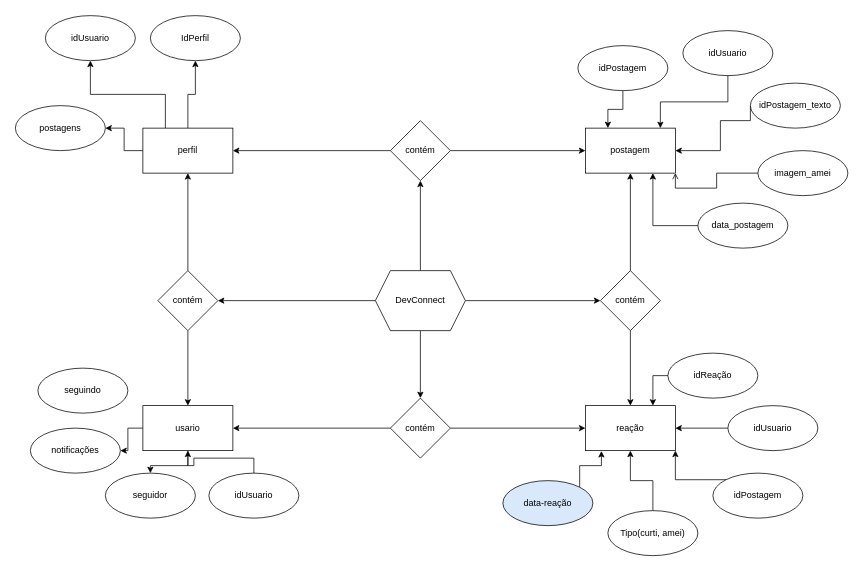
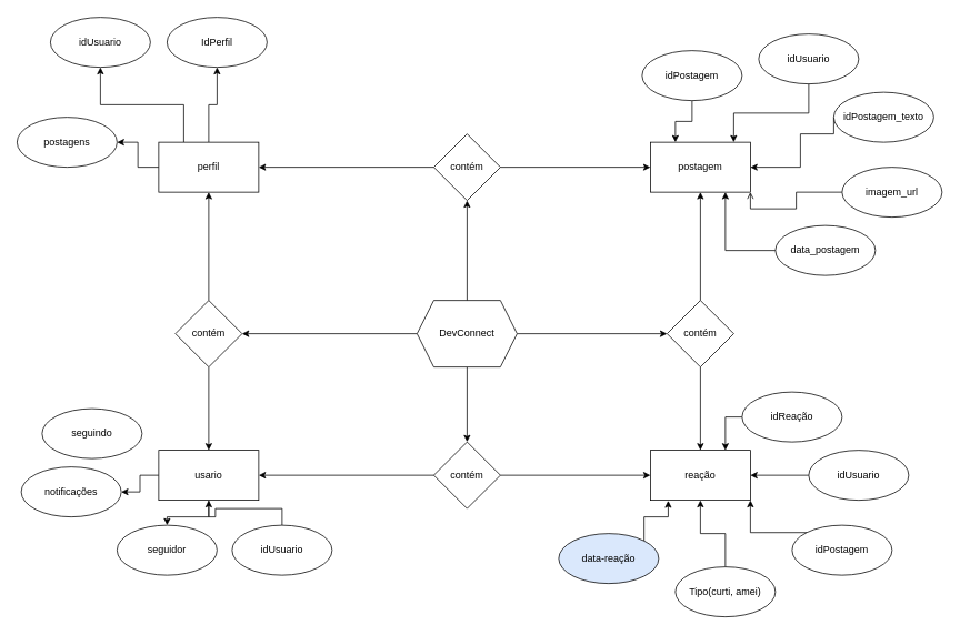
  <mxCell id="0" />
  <mxCell id="1" parent="0" />
  <mxCell id="2" value="" style="edgeStyle=orthogonalEdgeStyle;rounded=0;orthogonalLoop=1;jettySize=auto;html=1;" edge="1" parent="1" source="5" target="6"><mxGeometry relative="1" as="geometry" /></mxCell>
  <mxCell id="3" value="" style="edgeStyle=orthogonalEdgeStyle;rounded=0;orthogonalLoop=1;jettySize=auto;html=1;" edge="1" parent="1" source="5" target="7"><mxGeometry relative="1" as="geometry" /></mxCell>
  <mxCell id="4" style="edgeStyle=orthogonalEdgeStyle;rounded=0;orthogonalLoop=1;jettySize=auto;html=1;exitX=0.25;exitY=0;exitDx=0;exitDy=0;entryX=0.5;entryY=1;entryDx=0;entryDy=0;" edge="1" parent="1" source="5" target="8"><mxGeometry relative="1" as="geometry" /></mxCell>
  <mxCell id="5" value="&lt;font style=&quot;vertical-align: inherit;&quot; dir=&quot;auto&quot;&gt;&lt;font style=&quot;vertical-align: inherit;&quot; dir=&quot;auto&quot;&gt;&lt;font style=&quot;vertical-align: inherit;&quot; dir=&quot;auto&quot;&gt;&lt;font style=&quot;vertical-align: inherit;&quot; dir=&quot;auto&quot;&gt;perfil&lt;/font&gt;&lt;/font&gt;&lt;/font&gt;&lt;/font&gt;" style="rounded=0;whiteSpace=wrap;html=1;" vertex="1" parent="1"><mxGeometry x="190" y="170" width="120" height="60" as="geometry" /></mxCell>
  <mxCell id="6" value="postagens" style="ellipse;whiteSpace=wrap;html=1;" vertex="1" parent="1"><mxGeometry x="20" y="140" width="120" height="60" as="geometry" /></mxCell>
  <mxCell id="7" value="&lt;font style=&quot;vertical-align: inherit;&quot; dir=&quot;auto&quot;&gt;&lt;font style=&quot;vertical-align: inherit;&quot; dir=&quot;auto&quot;&gt;IdPerfil&lt;/font&gt;&lt;/font&gt;" style="ellipse;whiteSpace=wrap;html=1;" vertex="1" parent="1"><mxGeometry x="200" y="20" width="120" height="60" as="geometry" /></mxCell>
  <mxCell id="8" value="idUsuario" style="ellipse;whiteSpace=wrap;html=1;" vertex="1" parent="1"><mxGeometry y="20" width="120" height="60" as="geometry" x="60" /></mxCell>
  <mxCell id="9" value="" style="edgeStyle=orthogonalEdgeStyle;rounded=0;orthogonalLoop=1;jettySize=auto;html=1;" edge="1" parent="1" source="33" target="12"><mxGeometry relative="1" as="geometry" /></mxCell>
  <mxCell id="10" value="" style="edgeStyle=orthogonalEdgeStyle;rounded=0;orthogonalLoop=1;jettySize=auto;html=1;" edge="1" parent="1" source="33" target="13"><mxGeometry relative="1" as="geometry" /></mxCell>
  <mxCell id="11" value="seguindo" style="ellipse;whiteSpace=wrap;html=1;" vertex="1" parent="1"><mxGeometry x="50" y="490" width="120" height="60" as="geometry" /></mxCell>
  <mxCell id="12" value="seguidor" style="ellipse;whiteSpace=wrap;html=1;" vertex="1" parent="1"><mxGeometry x="140" y="630" width="120" height="60" as="geometry" /></mxCell>
- <mxCell id="13" value="notificações" style="ellipse;whiteSpace=wrap;html=1;" vertex="1" parent="1"><mxGeometry x="40" y="570" width="120" height="60" as="geometry" /></mxCell>
+ <mxCell id="13" value="notificações" style="ellipse;whiteSpace=wrap;html=1;" vertex="1" parent="1"><mxGeometry x="25" y="560" width="120" height="60" as="geometry" /></mxCell>
  <mxCell id="14" value="" style="edgeStyle=orthogonalEdgeStyle;rounded=0;orthogonalLoop=1;jettySize=auto;html=1;" edge="1" parent="1" source="18" target="21"><mxGeometry relative="1" as="geometry" /></mxCell>
  <mxCell id="15" value="" style="edgeStyle=orthogonalEdgeStyle;rounded=0;orthogonalLoop=1;jettySize=auto;html=1;" edge="1" parent="1" source="18" target="23"><mxGeometry relative="1" as="geometry" /></mxCell>
  <mxCell id="16" value="" style="edgeStyle=orthogonalEdgeStyle;rounded=0;orthogonalLoop=1;jettySize=auto;html=1;" edge="1" parent="1" source="18" target="26"><mxGeometry relative="1" as="geometry" /></mxCell>
  <mxCell id="17" value="" style="edgeStyle=orthogonalEdgeStyle;rounded=0;orthogonalLoop=1;jettySize=auto;html=1;" edge="1" parent="1" source="18" target="31"><mxGeometry relative="1" as="geometry" /></mxCell>
  <mxCell id="18" value="DevConnect" style="shape=hexagon;perimeter=hexagonPerimeter2;whiteSpace=wrap;html=1;fixedSize=1;" vertex="1" parent="1"><mxGeometry x="500" y="360" width="120" height="80" as="geometry" /></mxCell>
  <mxCell id="19" style="edgeStyle=orthogonalEdgeStyle;rounded=0;orthogonalLoop=1;jettySize=auto;html=1;exitX=1;exitY=0.5;exitDx=0;exitDy=0;entryX=0;entryY=0.5;entryDx=0;entryDy=0;" edge="1" parent="1" source="21" target="27"><mxGeometry relative="1" as="geometry" /></mxCell>
  <mxCell id="20" style="edgeStyle=orthogonalEdgeStyle;rounded=0;orthogonalLoop=1;jettySize=auto;html=1;exitX=0;exitY=0.5;exitDx=0;exitDy=0;" edge="1" parent="1" source="21" target="5"><mxGeometry relative="1" as="geometry" /></mxCell>
  <mxCell id="21" value="contém" style="rhombus;whiteSpace=wrap;html=1;" vertex="1" parent="1"><mxGeometry x="520" y="160" width="80" height="80" as="geometry" /></mxCell>
  <mxCell id="22" style="edgeStyle=orthogonalEdgeStyle;rounded=0;orthogonalLoop=1;jettySize=auto;html=1;exitX=1;exitY=0.5;exitDx=0;exitDy=0;entryX=0;entryY=0.5;entryDx=0;entryDy=0;" edge="1" parent="1" source="23" target="28"><mxGeometry relative="1" as="geometry"><mxPoint x="740" y="570" as="targetPoint" /></mxGeometry></mxCell>
  <mxCell id="23" value="contém" style="rhombus;whiteSpace=wrap;html=1;" vertex="1" parent="1"><mxGeometry x="520" y="530" width="80" height="80" as="geometry" /></mxCell>
  <mxCell id="24" value="" style="edgeStyle=orthogonalEdgeStyle;rounded=0;orthogonalLoop=1;jettySize=auto;html=1;entryX=0.5;entryY=0;entryDx=0;entryDy=0;" edge="1" parent="1" source="26" target="33"><mxGeometry relative="1" as="geometry" /></mxCell>
  <mxCell id="25" style="edgeStyle=orthogonalEdgeStyle;rounded=0;orthogonalLoop=1;jettySize=auto;html=1;entryX=0.5;entryY=1;entryDx=0;entryDy=0;" edge="1" parent="1" source="26" target="5"><mxGeometry relative="1" as="geometry" /></mxCell>
  <mxCell id="26" value="contém" style="rhombus;whiteSpace=wrap;html=1;" vertex="1" parent="1"><mxGeometry x="210" y="360" width="80" height="80" as="geometry" /></mxCell>
  <mxCell id="27" value="postagem" style="rounded=0;whiteSpace=wrap;html=1;" vertex="1" parent="1"><mxGeometry x="780" y="170" width="120" height="60" as="geometry" /></mxCell>
  <mxCell id="28" value="reação" style="rounded=0;whiteSpace=wrap;html=1;" vertex="1" parent="1"><mxGeometry x="780" y="540" width="120" height="60" as="geometry" /></mxCell>
  <mxCell id="29" style="edgeStyle=orthogonalEdgeStyle;rounded=0;orthogonalLoop=1;jettySize=auto;html=1;exitX=0.5;exitY=1;exitDx=0;exitDy=0;entryX=0.5;entryY=0;entryDx=0;entryDy=0;" edge="1" parent="1" source="31" target="28"><mxGeometry relative="1" as="geometry" /></mxCell>
  <mxCell id="30" style="edgeStyle=orthogonalEdgeStyle;rounded=0;orthogonalLoop=1;jettySize=auto;html=1;exitX=0.5;exitY=0;exitDx=0;exitDy=0;entryX=0.5;entryY=1;entryDx=0;entryDy=0;" edge="1" parent="1" source="31" target="27"><mxGeometry relative="1" as="geometry" /></mxCell>
  <mxCell id="31" value="contém" style="rhombus;whiteSpace=wrap;html=1;" vertex="1" parent="1"><mxGeometry x="800" y="360" width="80" height="80" as="geometry" /></mxCell>
  <mxCell id="32" value="" style="edgeStyle=orthogonalEdgeStyle;rounded=0;orthogonalLoop=1;jettySize=auto;html=1;exitX=0;exitY=0.5;exitDx=0;exitDy=0;entryX=1;entryY=0.5;entryDx=0;entryDy=0;" edge="1" parent="1" source="23" target="33"><mxGeometry relative="1" as="geometry"><mxPoint x="520" y="570" as="sourcePoint" /><mxPoint x="90" y="460" as="targetPoint" /></mxGeometry></mxCell>
  <mxCell id="33" value="usario" style="rounded=0;whiteSpace=wrap;html=1;" vertex="1" parent="1"><mxGeometry x="190" y="540" width="120" height="60" as="geometry" /></mxCell>
  <mxCell id="34" value="" style="edgeStyle=orthogonalEdgeStyle;rounded=0;orthogonalLoop=1;jettySize=auto;html=1;" edge="1" parent="1" source="35" target="33"><mxGeometry relative="1" as="geometry" /></mxCell>
  <mxCell id="35" value="idUsuario" style="ellipse;whiteSpace=wrap;html=1;" vertex="1" parent="1"><mxGeometry x="278" y="630" width="120" height="60" as="geometry" /></mxCell>
  <mxCell id="36" style="edgeStyle=orthogonalEdgeStyle;rounded=0;orthogonalLoop=1;jettySize=auto;html=1;exitX=0.5;exitY=0;exitDx=0;exitDy=0;entryX=0.5;entryY=1;entryDx=0;entryDy=0;" edge="1" parent="1" source="37" target="28"><mxGeometry relative="1" as="geometry" /></mxCell>
  <mxCell id="37" value="Tipo(curti, amei)" style="ellipse;whiteSpace=wrap;html=1;" vertex="1" parent="1"><mxGeometry x="810" y="680" width="120" height="60" as="geometry" /></mxCell>
  <mxCell id="38" style="edgeStyle=orthogonalEdgeStyle;rounded=0;orthogonalLoop=1;jettySize=auto;html=1;exitX=0;exitY=0;exitDx=0;exitDy=0;entryX=1;entryY=1;entryDx=0;entryDy=0;" edge="1" parent="1" source="39" target="28"><mxGeometry relative="1" as="geometry" /></mxCell>
  <mxCell id="39" value="idPostagem" style="ellipse;whiteSpace=wrap;html=1;" vertex="1" parent="1"><mxGeometry x="950" y="630" width="120" height="60" as="geometry" /></mxCell>
  <mxCell id="40" style="edgeStyle=orthogonalEdgeStyle;rounded=0;orthogonalLoop=1;jettySize=auto;html=1;exitX=0;exitY=0.5;exitDx=0;exitDy=0;entryX=1;entryY=0.5;entryDx=0;entryDy=0;" edge="1" parent="1" source="41" target="28"><mxGeometry relative="1" as="geometry" /></mxCell>
  <mxCell id="41" value="idUsuario" style="ellipse;whiteSpace=wrap;html=1;" vertex="1" parent="1"><mxGeometry x="970" y="540" width="120" height="60" as="geometry" /></mxCell>
  <mxCell id="42" style="edgeStyle=orthogonalEdgeStyle;rounded=0;orthogonalLoop=1;jettySize=auto;html=1;exitX=0;exitY=0.5;exitDx=0;exitDy=0;entryX=0.75;entryY=0;entryDx=0;entryDy=0;" edge="1" parent="1" source="43" target="28"><mxGeometry relative="1" as="geometry" /></mxCell>
  <mxCell id="43" value="idReação" style="ellipse;whiteSpace=wrap;html=1;" vertex="1" parent="1"><mxGeometry x="890" y="470" width="120" height="60" as="geometry" /></mxCell>
  <mxCell id="44" value="data-reação" style="ellipse;whiteSpace=wrap;html=1;fillColor=#dae8fc;" vertex="1" parent="1"><mxGeometry x="670" y="640" width="120" height="60" as="geometry" /></mxCell>
  <mxCell id="45" style="edgeStyle=orthogonalEdgeStyle;rounded=0;orthogonalLoop=1;jettySize=auto;html=1;exitX=1;exitY=0;exitDx=0;exitDy=0;entryX=0.178;entryY=1.009;entryDx=0;entryDy=0;entryPerimeter=0;" edge="1" parent="1" source="44" target="28"><mxGeometry relative="1" as="geometry" /></mxCell>
  <mxCell id="46" style="edgeStyle=orthogonalEdgeStyle;rounded=0;orthogonalLoop=1;jettySize=auto;html=1;exitX=0.5;exitY=1;exitDx=0;exitDy=0;entryX=0.25;entryY=0;entryDx=0;entryDy=0;" edge="1" parent="1" source="47" target="27"><mxGeometry relative="1" as="geometry" /></mxCell>
  <mxCell id="47" value="idPostagem" style="ellipse;whiteSpace=wrap;html=1;" vertex="1" parent="1"><mxGeometry x="770" y="60" width="120" height="60" as="geometry" /></mxCell>
  <mxCell id="48" value="idUsuario" style="ellipse;whiteSpace=wrap;html=1;" vertex="1" parent="1"><mxGeometry x="910" y="40" width="120" height="60" as="geometry" /></mxCell>
  <mxCell id="49" style="edgeStyle=orthogonalEdgeStyle;rounded=0;orthogonalLoop=1;jettySize=auto;html=1;exitX=0.5;exitY=1;exitDx=0;exitDy=0;entryX=0.833;entryY=0;entryDx=0;entryDy=0;entryPerimeter=0;" edge="1" parent="1" source="48" target="27"><mxGeometry relative="1" as="geometry" /></mxCell>
  <mxCell id="50" style="edgeStyle=orthogonalEdgeStyle;rounded=0;orthogonalLoop=1;jettySize=auto;html=1;exitX=0;exitY=0.5;exitDx=0;exitDy=0;" edge="1" parent="1" source="51" target="27"><mxGeometry relative="1" as="geometry"><Array as="points"><mxPoint x="1000" y="160" /><mxPoint x="960" y="160" /><mxPoint x="960" y="200" /></Array></mxGeometry></mxCell>
  <mxCell id="51" value="idPostagem_texto" style="ellipse;whiteSpace=wrap;html=1;" vertex="1" parent="1"><mxGeometry x="1000" y="110" width="120" height="60" as="geometry" /></mxCell>
  <mxCell id="52" style="edgeStyle=orthogonalEdgeStyle;rounded=0;orthogonalLoop=1;jettySize=auto;html=1;exitX=0;exitY=0.5;exitDx=0;exitDy=0;entryX=1;entryY=1;entryDx=0;entryDy=0;endArrow=open;" edge="1" parent="1" source="53" target="27"><mxGeometry relative="1" as="geometry" /></mxCell>
- <mxCell id="53" value="imagem_amei" style="ellipse;whiteSpace=wrap;html=1;" vertex="1" parent="1"><mxGeometry x="1010" y="200" width="120" height="60" as="geometry" /></mxCell>
+ <mxCell id="53" value="imagem_url" style="ellipse;whiteSpace=wrap;html=1;" vertex="1" parent="1"><mxGeometry x="1010" y="200" width="120" height="60" as="geometry" /></mxCell>
  <mxCell id="54" style="edgeStyle=orthogonalEdgeStyle;rounded=0;orthogonalLoop=1;jettySize=auto;html=1;exitX=0;exitY=0.5;exitDx=0;exitDy=0;entryX=0.75;entryY=1;entryDx=0;entryDy=0;" edge="1" parent="1" source="55" target="27"><mxGeometry relative="1" as="geometry" /></mxCell>
  <mxCell id="55" value="data_postagem" style="ellipse;whiteSpace=wrap;html=1;" vertex="1" parent="1"><mxGeometry x="930" y="270" width="120" height="60" as="geometry" /></mxCell>
